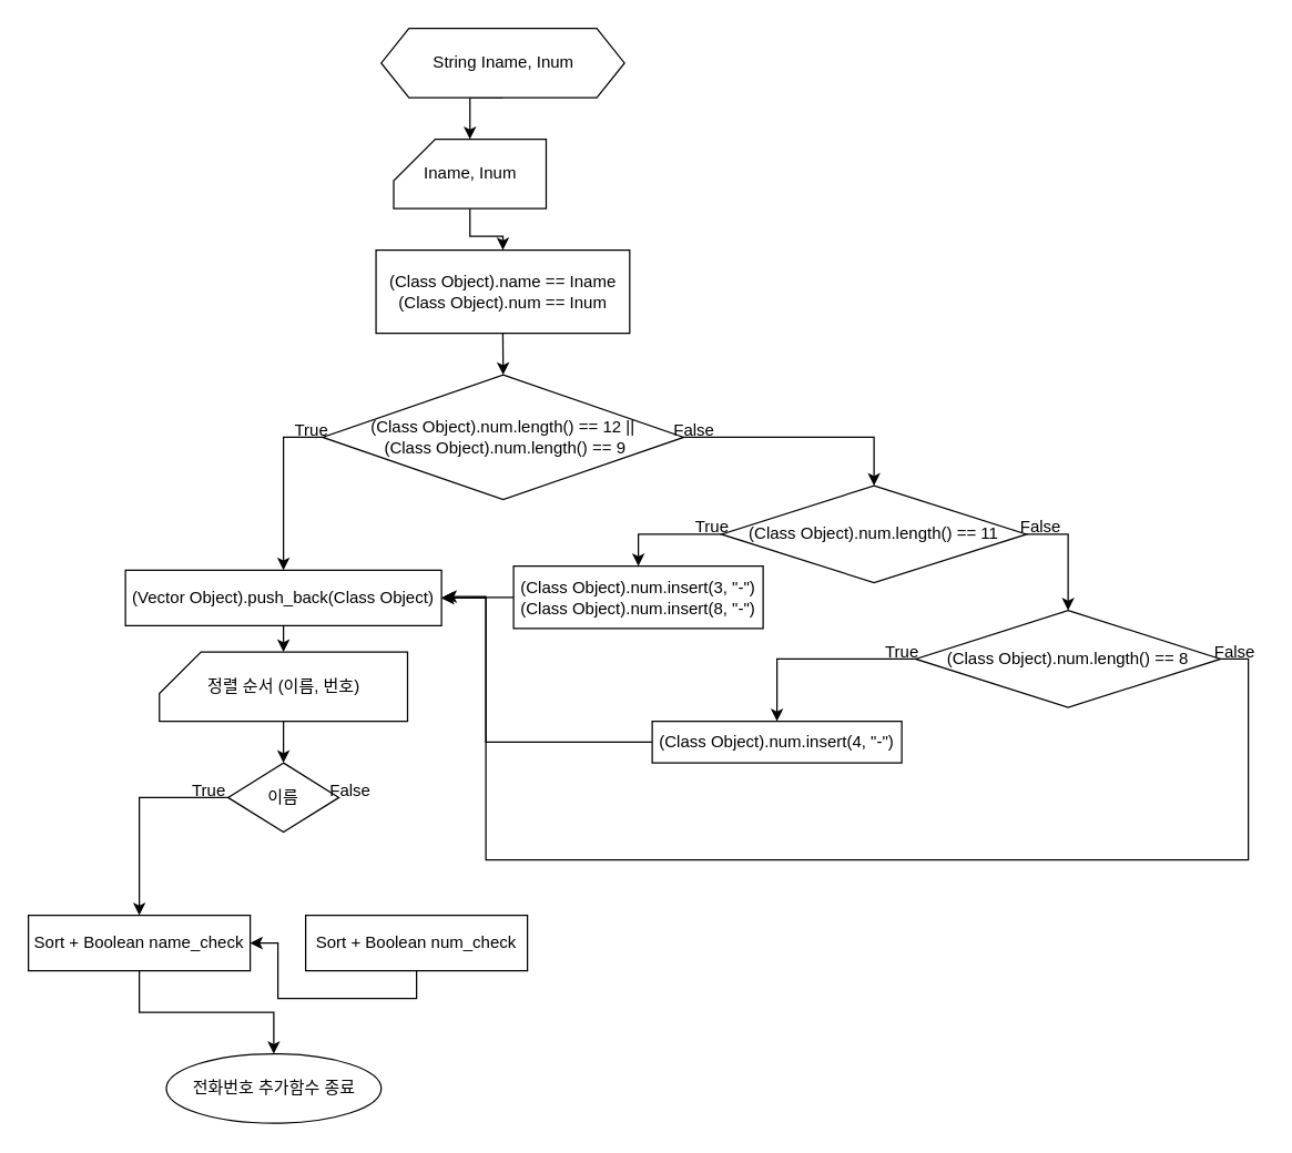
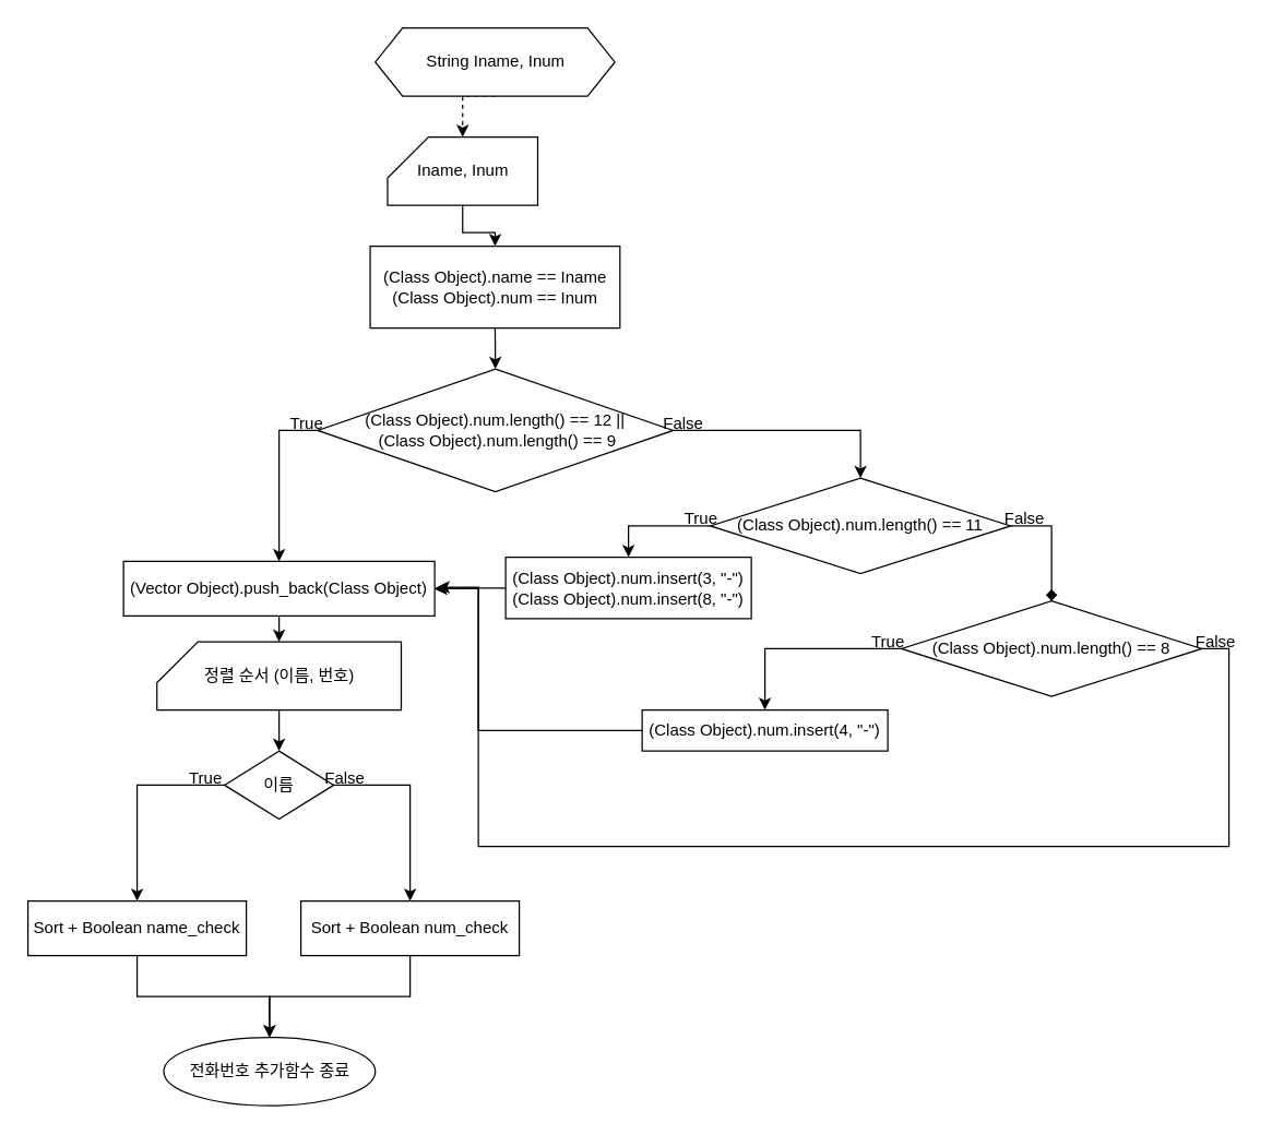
  <mxCell id="0" />
  <mxCell id="1" parent="0" />
- <mxCell id="2" style="edgeStyle=orthogonalEdgeStyle;rounded=0;orthogonalLoop=1;jettySize=auto;html=1;exitX=0.5;exitY=1;exitDx=0;exitDy=0;entryX=0.5;entryY=0;entryDx=0;entryDy=0;entryPerimeter=0;" parent="1" source="3" target="5" edge="1"><mxGeometry relative="1" as="geometry" /></mxCell>
+ <mxCell id="2" style="edgeStyle=orthogonalEdgeStyle;rounded=0;orthogonalLoop=1;jettySize=auto;html=1;exitX=0.5;exitY=1;exitDx=0;exitDy=0;entryX=0.5;entryY=0;entryDx=0;entryDy=0;entryPerimeter=0;dashed=1;" parent="1" source="3" target="5" edge="1"><mxGeometry relative="1" as="geometry" /></mxCell>
  <mxCell id="3" value="String Iname, Inum" style="shape=hexagon;perimeter=hexagonPerimeter2;whiteSpace=wrap;html=1;fixedSize=1;" parent="1" vertex="1"><mxGeometry x="274.5" y="20" width="175.5" height="50" as="geometry" /></mxCell>
  <mxCell id="4" style="edgeStyle=orthogonalEdgeStyle;rounded=0;orthogonalLoop=1;jettySize=auto;html=1;exitX=0.5;exitY=1;exitDx=0;exitDy=0;exitPerimeter=0;" parent="1" source="5" target="7" edge="1"><mxGeometry relative="1" as="geometry" /></mxCell>
  <mxCell id="5" value="Iname, Inum" style="shape=card;whiteSpace=wrap;html=1;" parent="1" vertex="1"><mxGeometry x="283.5" y="100" width="110" height="50" as="geometry" /></mxCell>
  <mxCell id="6" style="edgeStyle=orthogonalEdgeStyle;rounded=0;orthogonalLoop=1;jettySize=auto;html=1;exitX=0.5;exitY=1;exitDx=0;exitDy=0;entryX=0.5;entryY=0;entryDx=0;entryDy=0;" parent="1" source="7" target="10" edge="1"><mxGeometry relative="1" as="geometry" /></mxCell>
  <mxCell id="7" value="(Class Object).name == Iname&lt;br&gt;(Class Object).num == Inum" style="rounded=0;whiteSpace=wrap;html=1;" parent="1" vertex="1"><mxGeometry x="270.75" y="180" width="183" height="60" as="geometry" /></mxCell>
  <mxCell id="8" style="edgeStyle=orthogonalEdgeStyle;rounded=0;orthogonalLoop=1;jettySize=auto;html=1;exitX=0;exitY=0.5;exitDx=0;exitDy=0;entryX=0.5;entryY=0;entryDx=0;entryDy=0;" parent="1" source="10" target="12" edge="1"><mxGeometry relative="1" as="geometry" /></mxCell>
  <mxCell id="9" style="edgeStyle=orthogonalEdgeStyle;rounded=0;orthogonalLoop=1;jettySize=auto;html=1;exitX=1;exitY=0.5;exitDx=0;exitDy=0;entryX=0.5;entryY=0;entryDx=0;entryDy=0;" parent="1" source="10" target="24" edge="1"><mxGeometry relative="1" as="geometry" /></mxCell>
  <mxCell id="10" value="(Class Object).num.length() == 12 ||&lt;br&gt;&amp;nbsp;(Class Object).num.length() == 9" style="rhombus;whiteSpace=wrap;html=1;" parent="1" vertex="1"><mxGeometry x="232.25" y="270" width="260.5" height="90" as="geometry" /></mxCell>
  <mxCell id="11" style="edgeStyle=orthogonalEdgeStyle;rounded=0;orthogonalLoop=1;jettySize=auto;html=1;exitX=0.5;exitY=1;exitDx=0;exitDy=0;entryX=0.5;entryY=0;entryDx=0;entryDy=0;entryPerimeter=0;" parent="1" source="12" target="14" edge="1"><mxGeometry relative="1" as="geometry" /></mxCell>
  <mxCell id="12" value="(Vector Object).push_back(Class Object)" style="rounded=0;whiteSpace=wrap;html=1;" parent="1" vertex="1"><mxGeometry x="90" y="411" width="228" height="40" as="geometry" /></mxCell>
  <mxCell id="13" style="edgeStyle=orthogonalEdgeStyle;rounded=0;orthogonalLoop=1;jettySize=auto;html=1;exitX=0.5;exitY=1;exitDx=0;exitDy=0;exitPerimeter=0;entryX=0.5;entryY=0;entryDx=0;entryDy=0;" parent="1" source="14" target="17" edge="1"><mxGeometry relative="1" as="geometry" /></mxCell>
  <mxCell id="14" value="정렬 순서 (이름, 번호)" style="shape=card;whiteSpace=wrap;html=1;" parent="1" vertex="1"><mxGeometry x="114.5" y="470" width="179" height="50" as="geometry" /></mxCell>
  <mxCell id="15" style="edgeStyle=orthogonalEdgeStyle;rounded=0;orthogonalLoop=1;jettySize=auto;html=1;exitX=0;exitY=0.5;exitDx=0;exitDy=0;entryX=0.5;entryY=0;entryDx=0;entryDy=0;" parent="1" source="17" target="19" edge="1"><mxGeometry relative="1" as="geometry" /></mxCell>
+ <mxCell id="16" style="edgeStyle=orthogonalEdgeStyle;rounded=0;orthogonalLoop=1;jettySize=auto;html=1;exitX=1;exitY=0.5;exitDx=0;exitDy=0;entryX=0.5;entryY=0;entryDx=0;entryDy=0;" parent="1" source="17" target="21" edge="1"><mxGeometry relative="1" as="geometry" /></mxCell>
  <mxCell id="17" value="이름" style="rhombus;whiteSpace=wrap;html=1;" parent="1" vertex="1"><mxGeometry x="164" y="550" width="80" height="50" as="geometry" /></mxCell>
  <mxCell id="18" style="edgeStyle=orthogonalEdgeStyle;rounded=0;orthogonalLoop=1;jettySize=auto;html=1;exitX=0.5;exitY=1;exitDx=0;exitDy=0;entryX=0.5;entryY=0;entryDx=0;entryDy=0;" parent="1" source="19" target="40" edge="1"><mxGeometry relative="1" as="geometry" /></mxCell>
  <mxCell id="19" value="Sort + Boolean name_check" style="rounded=0;whiteSpace=wrap;html=1;" parent="1" vertex="1"><mxGeometry x="20" y="660" width="160" height="40" as="geometry" /></mxCell>
- <mxCell id="20" style="edgeStyle=orthogonalEdgeStyle;rounded=0;orthogonalLoop=1;jettySize=auto;html=1;exitX=0.5;exitY=1;exitDx=0;exitDy=0;" parent="1" source="21" target="19" edge="1"><mxGeometry relative="1" as="geometry"><mxPoint x="200" y="730" as="targetPoint" /></mxGeometry></mxCell>
+ <mxCell id="20" style="edgeStyle=orthogonalEdgeStyle;rounded=0;orthogonalLoop=1;jettySize=auto;html=1;exitX=0.5;exitY=1;exitDx=0;exitDy=0;entryX=0.5;entryY=0;entryDx=0;entryDy=0;" parent="1" source="21" target="40" edge="1"><mxGeometry relative="1" as="geometry"><mxPoint x="200" y="730" as="targetPoint" /></mxGeometry></mxCell>
  <mxCell id="21" value="Sort + Boolean num_check" style="rounded=0;whiteSpace=wrap;html=1;" parent="1" vertex="1"><mxGeometry x="220" y="660" width="160" height="40" as="geometry" /></mxCell>
  <mxCell id="22" style="edgeStyle=orthogonalEdgeStyle;rounded=0;orthogonalLoop=1;jettySize=auto;html=1;exitX=0;exitY=0.5;exitDx=0;exitDy=0;" parent="1" source="24" target="29" edge="1"><mxGeometry relative="1" as="geometry" /></mxCell>
- <mxCell id="23" style="edgeStyle=orthogonalEdgeStyle;rounded=0;orthogonalLoop=1;jettySize=auto;html=1;exitX=1;exitY=0.5;exitDx=0;exitDy=0;entryX=0.5;entryY=0;entryDx=0;entryDy=0;" parent="1" source="24" target="27" edge="1"><mxGeometry relative="1" as="geometry" /></mxCell>
+ <mxCell id="23" style="edgeStyle=orthogonalEdgeStyle;rounded=0;orthogonalLoop=1;jettySize=auto;html=1;exitX=1;exitY=0.5;exitDx=0;exitDy=0;entryX=0.5;entryY=0;entryDx=0;entryDy=0;endArrow=diamond;" parent="1" source="24" target="27" edge="1"><mxGeometry relative="1" as="geometry" /></mxCell>
  <mxCell id="24" value="&lt;span&gt;(Class Object).num.length() == 11&lt;/span&gt;" style="rhombus;whiteSpace=wrap;html=1;" parent="1" vertex="1"><mxGeometry x="520" y="350" width="220" height="70" as="geometry" /></mxCell>
  <mxCell id="25" style="edgeStyle=orthogonalEdgeStyle;rounded=0;orthogonalLoop=1;jettySize=auto;html=1;exitX=0;exitY=0.5;exitDx=0;exitDy=0;entryX=0.5;entryY=0;entryDx=0;entryDy=0;" parent="1" source="27" target="31" edge="1"><mxGeometry relative="1" as="geometry" /></mxCell>
  <mxCell id="26" style="edgeStyle=orthogonalEdgeStyle;rounded=0;orthogonalLoop=1;jettySize=auto;html=1;exitX=1;exitY=0.5;exitDx=0;exitDy=0;" parent="1" source="27" target="12" edge="1"><mxGeometry relative="1" as="geometry"><Array as="points"><mxPoint x="900" y="475" /><mxPoint x="900" y="620" /><mxPoint x="350" y="620" /><mxPoint x="350" y="431" /></Array></mxGeometry></mxCell>
  <mxCell id="27" value="&lt;span&gt;(Class Object).num.length() == 8&lt;/span&gt;" style="rhombus;whiteSpace=wrap;html=1;" parent="1" vertex="1"><mxGeometry x="660" y="440" width="220" height="70" as="geometry" /></mxCell>
  <mxCell id="28" style="edgeStyle=orthogonalEdgeStyle;rounded=0;orthogonalLoop=1;jettySize=auto;html=1;exitX=0;exitY=0.5;exitDx=0;exitDy=0;entryX=1;entryY=0.5;entryDx=0;entryDy=0;" parent="1" source="29" target="12" edge="1"><mxGeometry relative="1" as="geometry" /></mxCell>
  <mxCell id="29" value="&lt;span&gt;(Class Object).num.insert(3, &quot;-&quot;)&lt;br&gt;&lt;/span&gt;(Class Object).num.insert(8, &quot;-&quot;)&lt;span&gt;&lt;br&gt;&lt;/span&gt;" style="rounded=0;whiteSpace=wrap;html=1;" parent="1" vertex="1"><mxGeometry x="370" y="408" width="180" height="45" as="geometry" /></mxCell>
  <mxCell id="30" style="edgeStyle=orthogonalEdgeStyle;rounded=0;orthogonalLoop=1;jettySize=auto;html=1;exitX=0;exitY=0.5;exitDx=0;exitDy=0;" parent="1" source="31" edge="1"><mxGeometry relative="1" as="geometry"><mxPoint x="320" y="430" as="targetPoint" /><Array as="points"><mxPoint x="350" y="535" /><mxPoint x="350" y="430" /></Array></mxGeometry></mxCell>
  <mxCell id="31" value="&lt;span&gt;(Class Object).num.insert(4, &quot;-&quot;)&lt;/span&gt;&lt;span&gt;&lt;br&gt;&lt;/span&gt;" style="rounded=0;whiteSpace=wrap;html=1;" parent="1" vertex="1"><mxGeometry x="470" y="520" width="180" height="30" as="geometry" /></mxCell>
  <mxCell id="32" value="True" style="text;html=1;align=center;verticalAlign=middle;resizable=0;points=[];autosize=1;" parent="1" vertex="1"><mxGeometry x="204" y="300" width="40" height="20" as="geometry" /></mxCell>
  <mxCell id="33" value="False" style="text;html=1;align=center;verticalAlign=middle;resizable=0;points=[];autosize=1;" parent="1" vertex="1"><mxGeometry x="480" y="300" width="40" height="20" as="geometry" /></mxCell>
  <mxCell id="34" value="True" style="text;html=1;align=center;verticalAlign=middle;resizable=0;points=[];autosize=1;" parent="1" vertex="1"><mxGeometry x="130" y="560" width="40" height="20" as="geometry" /></mxCell>
  <mxCell id="35" value="False" style="text;html=1;align=center;verticalAlign=middle;resizable=0;points=[];autosize=1;" parent="1" vertex="1"><mxGeometry x="232.25" y="560" width="40" height="20" as="geometry" /></mxCell>
  <mxCell id="36" value="True" style="text;html=1;align=center;verticalAlign=middle;resizable=0;points=[];autosize=1;" parent="1" vertex="1"><mxGeometry x="492.75" y="370" width="40" height="20" as="geometry" /></mxCell>
  <mxCell id="37" value="False" style="text;html=1;align=center;verticalAlign=middle;resizable=0;points=[];autosize=1;" parent="1" vertex="1"><mxGeometry x="730" y="370" width="40" height="20" as="geometry" /></mxCell>
  <mxCell id="38" value="True" style="text;html=1;align=center;verticalAlign=middle;resizable=0;points=[];autosize=1;" parent="1" vertex="1"><mxGeometry x="630" y="460" width="40" height="20" as="geometry" /></mxCell>
  <mxCell id="39" value="False" style="text;html=1;align=center;verticalAlign=middle;resizable=0;points=[];autosize=1;" parent="1" vertex="1"><mxGeometry x="870" y="460" width="40" height="20" as="geometry" /></mxCell>
  <mxCell id="40" value="전화번호 추가함수 종료" style="ellipse;whiteSpace=wrap;html=1;" parent="1" vertex="1"><mxGeometry x="119.5" y="760" width="155" height="50" as="geometry" /></mxCell>
